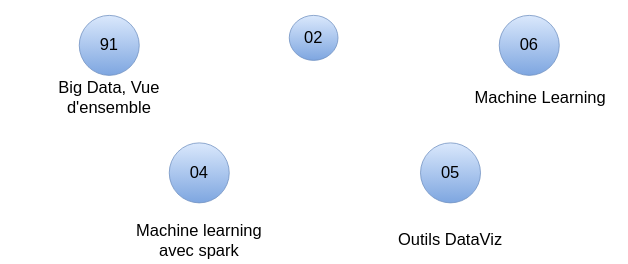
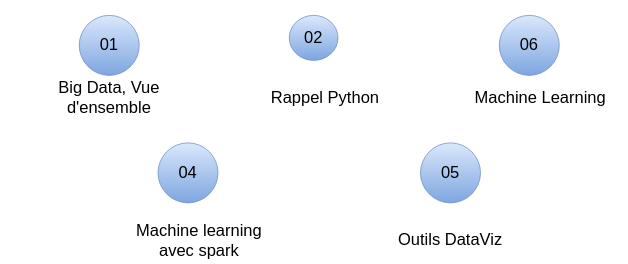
  <mxCell id="0" />
  <mxCell id="1" parent="0" />
- <mxCell id="2" value="91" style="ellipse;whiteSpace=wrap;html=1;aspect=fixed;fontSize=22;gradientColor=#7ea6e0;fillColor=#dae8fc;strokeColor=#6c8ebf;" vertex="1" parent="1"><mxGeometry x="105" y="20" width="80" height="80" as="geometry" /></mxCell>
+ <mxCell id="2" value="01" style="ellipse;whiteSpace=wrap;html=1;aspect=fixed;fontSize=22;gradientColor=#7ea6e0;fillColor=#dae8fc;strokeColor=#6c8ebf;" vertex="1" parent="1"><mxGeometry x="105" y="20" width="80" height="80" as="geometry" /></mxCell>
  <mxCell id="3" value="02" style="ellipse;whiteSpace=wrap;html=1;aspect=fixed;fontSize=22;gradientColor=#7ea6e0;fillColor=#dae8fc;strokeColor=#6c8ebf;" vertex="1" parent="1"><mxGeometry x="385" y="20" width="65" height="60" as="geometry" /></mxCell>
  <mxCell id="4" value="06" style="ellipse;whiteSpace=wrap;html=1;aspect=fixed;fontSize=22;gradientColor=#7ea6e0;fillColor=#dae8fc;strokeColor=#6c8ebf;" vertex="1" parent="1"><mxGeometry x="665" y="20" width="80" height="80" as="geometry" /></mxCell>
- <mxCell id="5" value="04" style="ellipse;whiteSpace=wrap;html=1;aspect=fixed;fontSize=22;gradientColor=#7ea6e0;fillColor=#dae8fc;strokeColor=#6c8ebf;" vertex="1" parent="1"><mxGeometry x="225" y="190" width="80" height="80" as="geometry" /></mxCell>
+ <mxCell id="5" value="04" style="ellipse;whiteSpace=wrap;html=1;aspect=fixed;fontSize=22;gradientColor=#7ea6e0;fillColor=#dae8fc;strokeColor=#6c8ebf;" vertex="1" parent="1"><mxGeometry x="210" y="190" width="80" height="80" as="geometry" /></mxCell>
  <mxCell id="6" value="05" style="ellipse;whiteSpace=wrap;html=1;aspect=fixed;fontSize=22;gradientColor=#7ea6e0;fillColor=#dae8fc;strokeColor=#6c8ebf;" vertex="1" parent="1"><mxGeometry x="560" y="190" width="80" height="80" as="geometry" /></mxCell>
  <mxCell id="7" value="Outils DataViz" style="text;html=1;strokeColor=none;fillColor=none;align=center;verticalAlign=middle;whiteSpace=wrap;rounded=0;fontSize=22;" vertex="1" parent="1"><mxGeometry x="525" y="310" width="150" height="20" as="geometry" /></mxCell>
  <mxCell id="8" value="Big Data, Vue d'ensemble" style="text;html=1;strokeColor=none;fillColor=none;align=center;verticalAlign=middle;whiteSpace=wrap;rounded=0;fontSize=22;" vertex="1" parent="1"><mxGeometry x="20" y="120" width="250" height="20" as="geometry" /></mxCell>
+ <mxCell id="9" value="Rappel Python" style="text;html=1;strokeColor=none;fillColor=none;align=center;verticalAlign=middle;whiteSpace=wrap;rounded=0;fontSize=22;" vertex="1" parent="1"><mxGeometry x="348" y="120" width="170" height="20" as="geometry" /></mxCell>
  <mxCell id="10" value="Machine learning avec spark" style="text;html=1;strokeColor=none;fillColor=none;align=center;verticalAlign=middle;whiteSpace=wrap;rounded=0;fontSize=22;" vertex="1" parent="1"><mxGeometry x="175" y="310" width="180" height="20" as="geometry" /></mxCell>
  <mxCell id="11" value="Machine Learning" style="text;html=1;strokeColor=none;fillColor=none;align=center;verticalAlign=middle;whiteSpace=wrap;rounded=0;fontSize=22;" vertex="1" parent="1"><mxGeometry x="625" y="120" width="190" height="20" as="geometry" /></mxCell>
